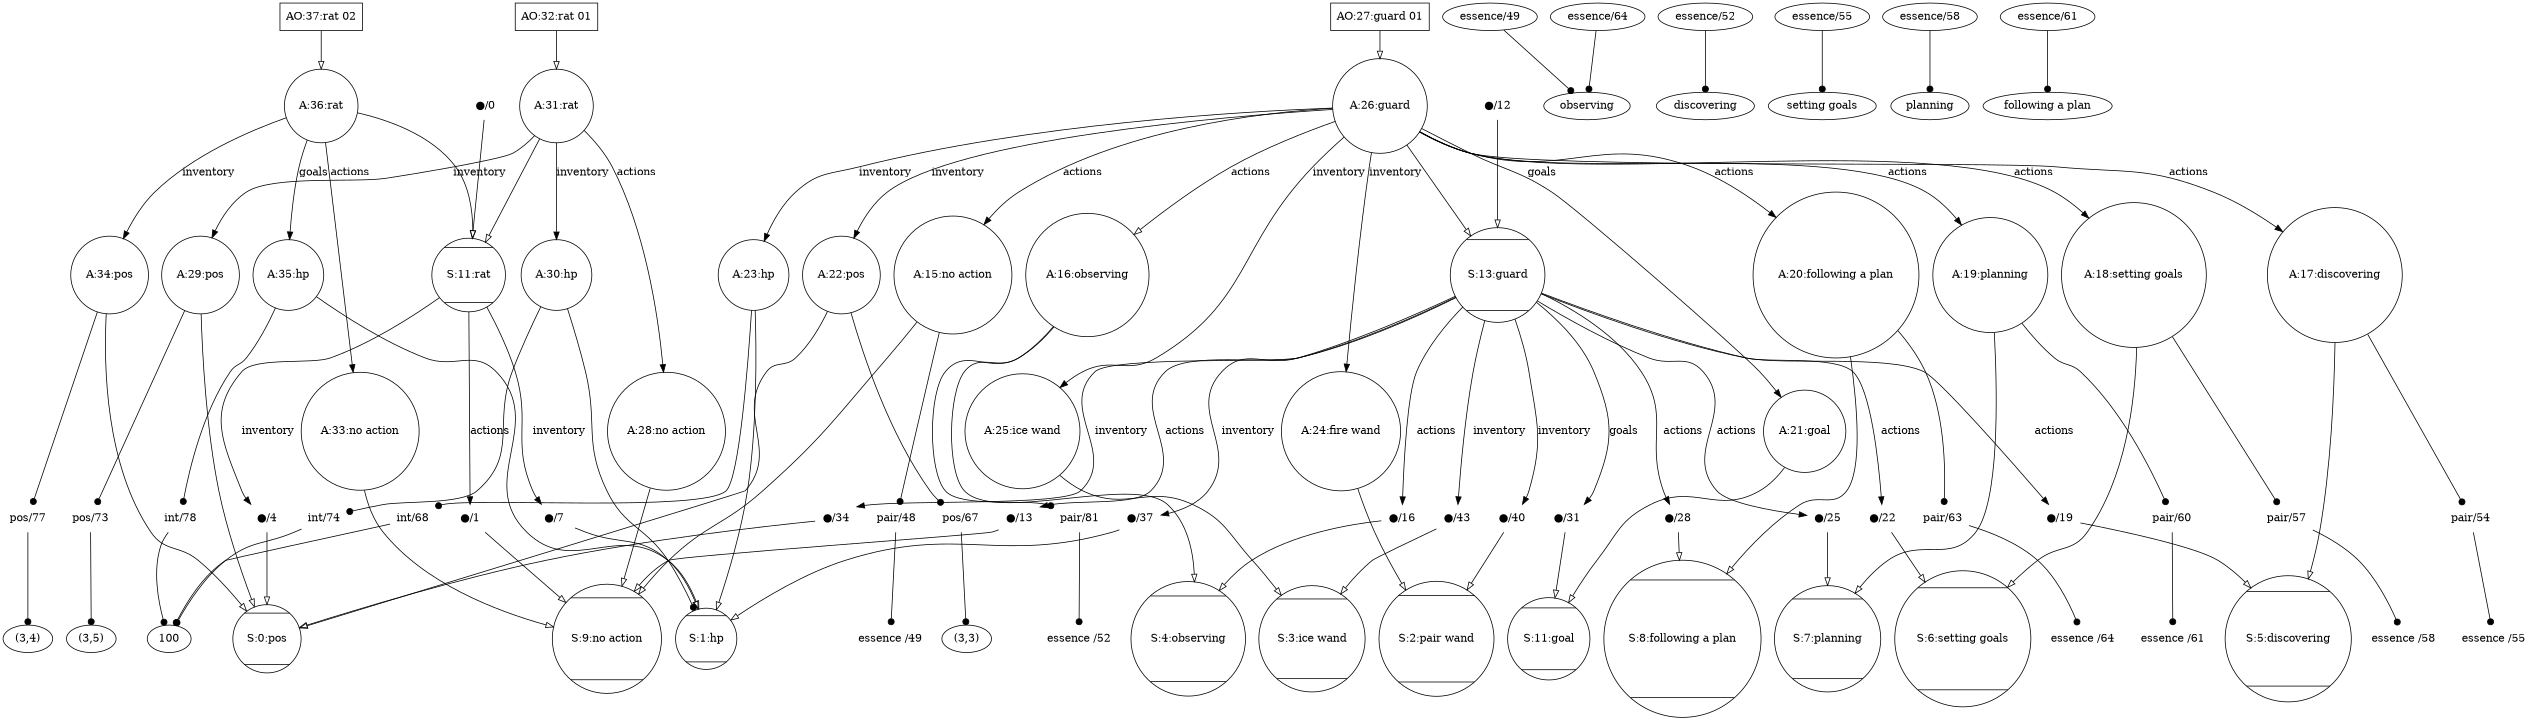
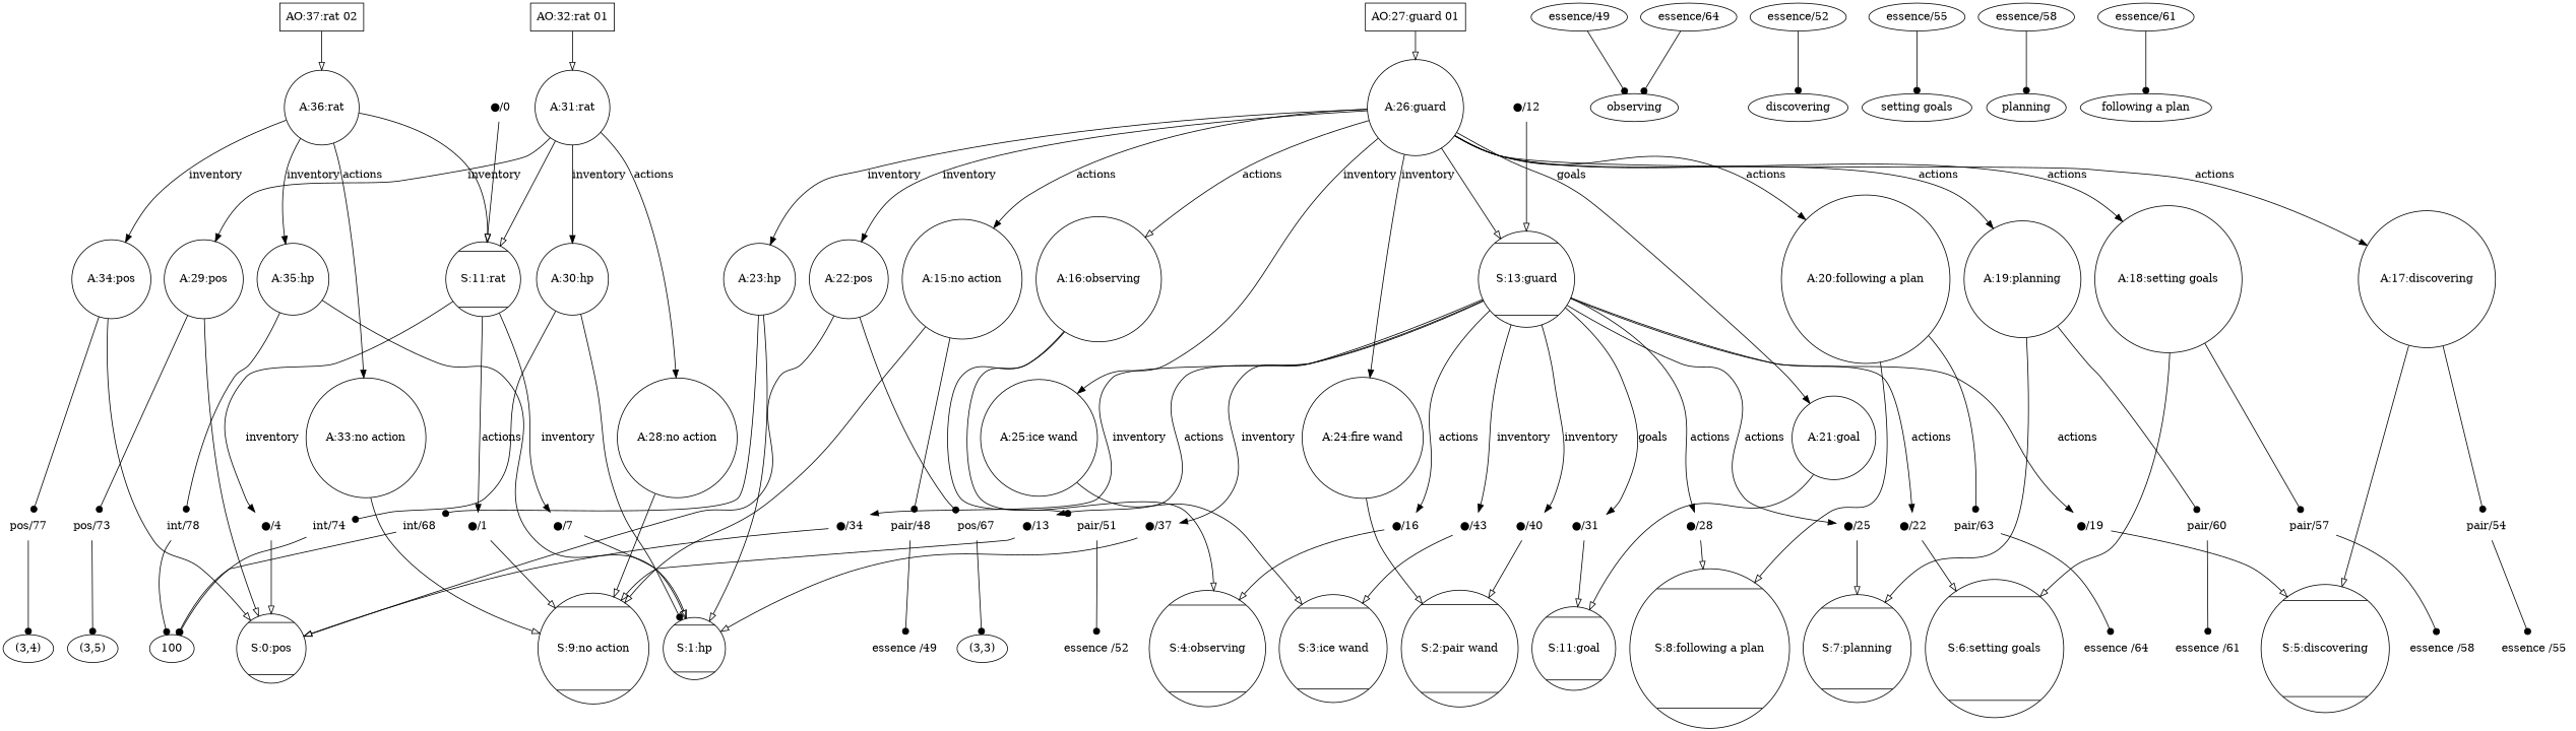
  digraph {
    node [shape=plaintext]
    edge [arrowhead=onormal]
    "S:3:ice wand" [shape=Mcircle]
    n2 [label="S:2:pair wand" shape=Mcircle]
    "S:1:hp" [shape=Mcircle]
    "S:0:pos" [shape=Mcircle]
    n5 [label="S:11:goal" shape=Mcircle]
    "S:8:following a plan" [shape=Mcircle]
    "S:7:planning" [shape=Mcircle]
    "S:6:setting goals" [shape=Mcircle]
    "S:5:discovering" [shape=Mcircle]
    "S:4:observing" [shape=Mcircle]
    "S:9:no action" [shape=Mcircle]
    "S:13:guard" [shape=Mcircle]
    "S:11:rat" [shape=Mcircle]
    "AO:37:rat 02" [shape=box]
    "AO:32:rat 01" [shape=box]
    "AO:27:guard 01" [shape=box]
    "A:35:hp" [shape=circle]
    "A:34:pos" [shape=circle]
    "A:33:no action" [shape=circle]
    "A:36:rat" [shape=circle]
    "A:30:hp" [shape=circle]
    "A:29:pos" [shape=circle]
    "A:28:no action" [shape=circle]
    "A:31:rat" [shape=circle]
    "A:25:ice wand" [shape=circle]
    "A:24:fire wand" [shape=circle]
    "A:23:hp" [shape=circle]
    "A:22:pos" [shape=circle]
    "A:21:goal" [shape=circle]
    "A:20:following a plan" [shape=circle]
    "A:19:planning" [shape=circle]
    "A:18:setting goals" [shape=circle]
    "A:17:discovering" [shape=circle]
    "A:16:observing" [shape=circle]
    "A:15:no action" [shape=circle]
    "A:26:guard" [shape=circle]
    "int/78"
    "pos/77"
    "int/74"
    "pos/73"
    "int/68"
    "pos/67"
    "pair/63"
    "essence /64"
    "pair/60"
    "essence /61"
    "pair/57"
    "essence /58"
    "pair/54"
    "essence /55"
-   "pair/51" [label="pair/81"]
+   "pair/51"
    "essence /52"
    "pair/48"
    "essence /49"
    "●/43"
    "●/40"
    "●/37"
    "●/34"
    "●/31"
    "●/28"
    "●/25"
    "●/22"
    "●/19"
    "●/16"
    "●/13"
    "●/12"
    "●/7"
    "●/4"
    "●/1"
    "●/0"
    100 [shape=""]
    "(3,4)" [shape=""]
    "(3,5)" [shape=""]
    "(3,3)" [shape=""]
    "essence/49" [shape=""]
    observing [shape=""]
    "essence/52" [shape=""]
    discovering [shape=""]
    "essence/55" [shape=""]
    "setting goals" [shape=""]
    "essence/58" [shape=""]
    planning [shape=""]
    "essence/61" [shape=""]
    "following a plan" [shape=""]
    "essence/64" [shape=""]
    subgraph sub_1 {
      "S:3:ice wand"
      n2
      "S:1:hp"
      "S:0:pos"
      n5
      "S:8:following a plan"
      "S:7:planning"
      "S:6:setting goals"
      "S:5:discovering"
      "S:4:observing"
      "S:9:no action"
      "S:13:guard"
      "S:11:rat"
    }
    subgraph sub_2 {
      "AO:37:rat 02"
      "AO:32:rat 01"
      "AO:27:guard 01"
    }
    subgraph sub_3 {
      "A:35:hp"
      "A:34:pos"
      "A:33:no action"
      "A:36:rat"
      "A:30:hp"
      "A:29:pos"
      "A:28:no action"
      "A:31:rat"
      "A:25:ice wand"
      "A:24:fire wand"
      "A:23:hp"
      "A:22:pos"
      "A:21:goal"
      "A:20:following a plan"
      "A:19:planning"
      "A:18:setting goals"
      "A:17:discovering"
      "A:16:observing"
      "A:15:no action"
      "A:26:guard"
    }
    subgraph sub_4 {
      "int/78"
      "pos/77"
      "int/74"
      "pos/73"
      "int/68"
      "pos/67"
      "pair/63"
      "essence /64"
      "pair/60"
      "essence /61"
      "pair/57"
      "essence /58"
      "pair/54"
      "essence /55"
      "pair/51"
      "essence /52"
      "pair/48"
      "essence /49"
      "●/43"
      "●/40"
      "●/37"
      "●/34"
      "●/31"
      "●/28"
      "●/25"
      "●/22"
      "●/19"
      "●/16"
      "●/13"
      "●/12"
      "●/7"
      "●/4"
      "●/1"
      "●/0"
    }
    "S:13:guard" -> "●/43" [label=inventory arrowhead=""]
    "S:13:guard" -> "●/40" [label=inventory arrowhead=""]
    "S:13:guard" -> "●/37" [label=inventory arrowhead=""]
    "S:13:guard" -> "●/34" [label=inventory arrowhead=""]
    "S:13:guard" -> "●/31" [label=goals arrowhead=""]
    "S:13:guard" -> "●/28" [label=actions arrowhead=""]
    "S:13:guard" -> "●/25" [label=actions arrowhead=""]
    "S:13:guard" -> "●/22" [label=actions arrowhead=""]
    "S:13:guard" -> "●/19" [label=actions arrowhead=""]
    "S:13:guard" -> "●/16" [label=actions arrowhead=""]
    "S:13:guard" -> "●/13" [label=actions arrowhead=""]
    "S:11:rat" -> "●/7" [label=inventory arrowhead=""]
    "S:11:rat" -> "●/4" [label=inventory arrowhead=""]
    "S:11:rat" -> "●/1" [label=actions arrowhead=""]
    "AO:37:rat 02" -> "A:36:rat"
    "AO:32:rat 01" -> "A:31:rat"
    "AO:27:guard 01" -> "A:26:guard"
    "A:35:hp" -> "S:1:hp"
    "A:35:hp" -> "int/78" [arrowhead=dot]
    "A:34:pos" -> "S:0:pos"
    "A:34:pos" -> "pos/77" [arrowhead=dot]
    "A:33:no action" -> "S:9:no action"
    "A:36:rat" -> "S:11:rat"
-   "A:36:rat" -> "A:35:hp" [label=goals arrowhead=""]
+   "A:36:rat" -> "A:35:hp" [label=inventory arrowhead=""]
    "A:36:rat" -> "A:34:pos" [label=inventory arrowhead=""]
    "A:36:rat" -> "A:33:no action" [label=actions arrowhead=""]
    "A:30:hp" -> "S:1:hp" [arrowhead=dot]
    "A:30:hp" -> "int/74" [arrowhead=dot]
    "A:29:pos" -> "S:0:pos"
    "A:29:pos" -> "pos/73" [arrowhead=dot]
    "A:28:no action" -> "S:9:no action"
    "A:31:rat" -> "S:11:rat"
    "A:31:rat" -> "A:30:hp" [label=inventory arrowhead=""]
    "A:31:rat" -> "A:29:pos" [label=inventory arrowhead=""]
    "A:31:rat" -> "A:28:no action" [label=actions arrowhead=""]
    "A:25:ice wand" -> "S:3:ice wand"
    "A:24:fire wand" -> n2
    "A:23:hp" -> "S:1:hp"
    "A:23:hp" -> "int/68" [arrowhead=dot]
    "A:22:pos" -> "S:0:pos"
    "A:22:pos" -> "pos/67" [arrowhead=dot]
    "A:21:goal" -> n5
    "A:20:following a plan" -> "S:8:following a plan"
    "A:20:following a plan" -> "pair/63" [arrowhead=dot]
    "A:19:planning" -> "S:7:planning"
    "A:19:planning" -> "pair/60" [arrowhead=dot]
    "A:18:setting goals" -> "S:6:setting goals"
    "A:18:setting goals" -> "pair/57" [arrowhead=dot]
    "A:17:discovering" -> "S:5:discovering"
    "A:17:discovering" -> "pair/54" [arrowhead=dot]
    "A:16:observing" -> "S:4:observing"
    "A:16:observing" -> "pair/51" [arrowhead=dot]
    "A:15:no action" -> "S:9:no action"
    "A:15:no action" -> "pair/48" [arrowhead=dot]
    "A:26:guard" -> "S:13:guard"
    "A:26:guard" -> "A:25:ice wand" [label=inventory arrowhead=""]
    "A:26:guard" -> "A:24:fire wand" [label=inventory arrowhead=""]
    "A:26:guard" -> "A:23:hp" [label=inventory arrowhead=""]
    "A:26:guard" -> "A:22:pos" [label=inventory arrowhead=""]
    "A:26:guard" -> "A:21:goal" [label=goals arrowhead=""]
    "A:26:guard" -> "A:20:following a plan" [label=actions arrowhead=""]
    "A:26:guard" -> "A:19:planning" [label=actions arrowhead=""]
    "A:26:guard" -> "A:18:setting goals" [label=actions arrowhead=""]
    "A:26:guard" -> "A:17:discovering" [label=actions arrowhead=""]
    "A:26:guard" -> "A:16:observing" [label=actions]
    "A:26:guard" -> "A:15:no action" [label=actions arrowhead=""]
    "int/78" -> 100 [arrowhead=dot]
    "pos/77" -> "(3,4)" [arrowhead=dot]
    "int/74" -> 100 [arrowhead=dot]
    "pos/73" -> "(3,5)" [arrowhead=dot]
    "int/68" -> 100 [arrowhead=dot]
    "pos/67" -> "(3,3)" [arrowhead=dot]
    "pair/63" -> "essence /64" [arrowhead=dot]
    "pair/60" -> "essence /61" [arrowhead=dot]
    "pair/57" -> "essence /58" [arrowhead=dot]
    "pair/54" -> "essence /55" [arrowhead=dot]
    "pair/51" -> "essence /52" [arrowhead=dot]
    "pair/48" -> "essence /49" [arrowhead=dot]
    "●/43" -> "S:3:ice wand"
    "●/40" -> n2
    "●/37" -> "S:1:hp"
    "●/34" -> "S:0:pos"
    "●/31" -> n5
    "●/28" -> "S:8:following a plan"
    "●/25" -> "S:7:planning"
    "●/22" -> "S:6:setting goals"
    "●/19" -> "S:5:discovering"
    "●/16" -> "S:4:observing"
    "●/13" -> "S:9:no action"
    "●/12" -> "S:13:guard"
    "●/7" -> "S:1:hp"
    "●/4" -> "S:0:pos"
    "●/1" -> "S:9:no action"
    "●/0" -> "S:11:rat"
    "essence/49" -> observing [arrowhead=dot]
    "essence/52" -> discovering [arrowhead=dot]
    "essence/55" -> "setting goals" [arrowhead=dot]
    "essence/58" -> planning [arrowhead=dot]
    "essence/61" -> "following a plan" [arrowhead=dot]
    "essence/64" -> observing [arrowhead=dot]
  }
